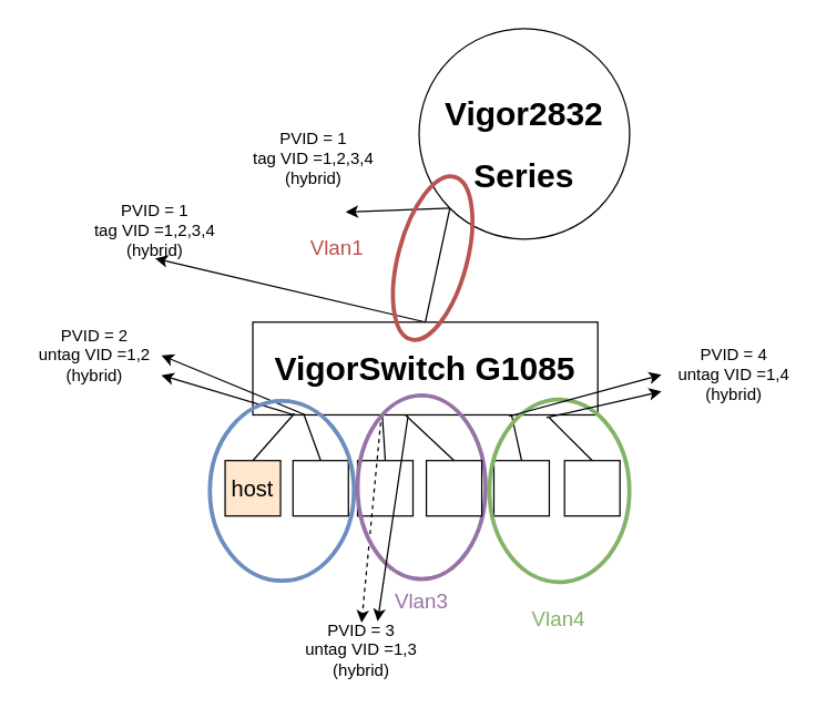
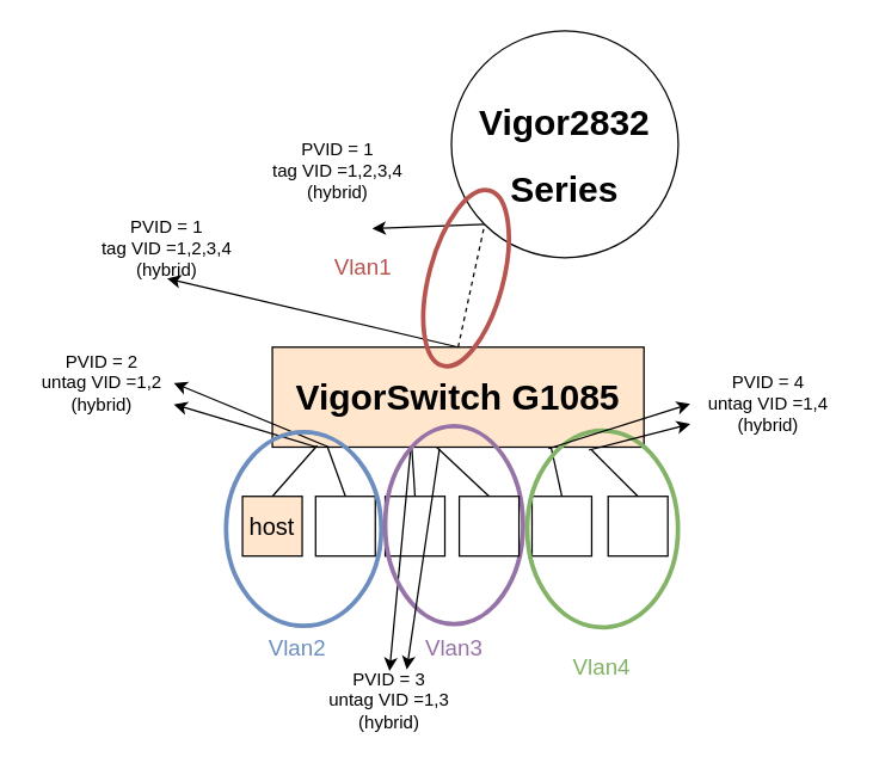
  <mxCell id="0" />
  <mxCell id="1" parent="0" />
  <mxCell id="2" value="&lt;h1 id=&quot;model_name_main&quot; style=&quot;font-size: 24px&quot;&gt;&lt;font style=&quot;font-size: 24px&quot;&gt;Vigor2832&lt;/font&gt;&lt;/h1&gt;&lt;b&gt;&lt;font style=&quot;font-size: 24px&quot;&gt;Series&lt;/font&gt;&lt;/b&gt;" style="ellipse;whiteSpace=wrap;html=1;aspect=fixed;" parent="1" vertex="1"><mxGeometry x="302" y="20" width="152" height="152" as="geometry" /></mxCell>
- <mxCell id="3" value="&lt;h1 id=&quot;model_name_main&quot;&gt;VigorSwitch G1085&lt;/h1&gt;" style="rounded=0;whiteSpace=wrap;html=1;" parent="1" vertex="1"><mxGeometry x="182" y="232" width="249" height="67" as="geometry" /></mxCell>
+ <mxCell id="3" value="&lt;h1 id=&quot;model_name_main&quot;&gt;VigorSwitch G1085&lt;/h1&gt;" style="rounded=0;whiteSpace=wrap;html=1;fillColor=#ffe6cc;" parent="1" vertex="1"><mxGeometry x="182" y="232" width="249" height="67" as="geometry" /></mxCell>
  <mxCell id="4" value="&lt;font style=&quot;font-size: 16px&quot;&gt;host&lt;/font&gt;" style="whiteSpace=wrap;html=1;aspect=fixed;fillColor=#ffe6cc;" parent="1" vertex="1"><mxGeometry x="162" y="332" width="40" height="40" as="geometry" /></mxCell>
  <mxCell id="5" value="" style="whiteSpace=wrap;html=1;aspect=fixed;" parent="1" vertex="1"><mxGeometry x="211" y="332" width="40" height="40" as="geometry" /></mxCell>
  <mxCell id="6" value="" style="whiteSpace=wrap;html=1;aspect=fixed;" parent="1" vertex="1"><mxGeometry x="257.61" y="332" width="40" height="40" as="geometry" /></mxCell>
- <mxCell id="7" value="" style="endArrow=none;html=1;exitX=0.5;exitY=0;exitDx=0;exitDy=0;entryX=0;entryY=1;entryDx=0;entryDy=0;" parent="1" source="3" target="2" edge="1"><mxGeometry width="50" height="50" relative="1" as="geometry"><mxPoint x="322" y="302" as="sourcePoint" /><mxPoint x="372" y="252" as="targetPoint" /></mxGeometry></mxCell>
+ <mxCell id="7" value="" style="endArrow=none;html=1;exitX=0.5;exitY=0;exitDx=0;exitDy=0;entryX=0;entryY=1;entryDx=0;entryDy=0;dashed=1;" parent="1" source="3" target="2" edge="1"><mxGeometry width="50" height="50" relative="1" as="geometry"><mxPoint x="322" y="302" as="sourcePoint" /><mxPoint x="372" y="252" as="targetPoint" /></mxGeometry></mxCell>
  <mxCell id="8" value="" style="endArrow=none;html=1;exitX=0.5;exitY=0;exitDx=0;exitDy=0;" parent="1" source="4" edge="1"><mxGeometry width="50" height="50" relative="1" as="geometry"><mxPoint x="252" y="242" as="sourcePoint" /><mxPoint x="212" y="298" as="targetPoint" /></mxGeometry></mxCell>
  <mxCell id="9" value="" style="endArrow=none;html=1;exitX=0.5;exitY=0;exitDx=0;exitDy=0;" parent="1" source="5" edge="1"><mxGeometry width="50" height="50" relative="1" as="geometry"><mxPoint x="192" y="342" as="sourcePoint" /><mxPoint x="219" y="299" as="targetPoint" /></mxGeometry></mxCell>
  <mxCell id="10" value="" style="endArrow=none;html=1;exitX=0.5;exitY=0;exitDx=0;exitDy=0;entryX=0.375;entryY=0.983;entryDx=0;entryDy=0;entryPerimeter=0;" parent="1" source="6" target="3" edge="1"><mxGeometry width="50" height="50" relative="1" as="geometry"><mxPoint x="202" y="352" as="sourcePoint" /><mxPoint x="232" y="312" as="targetPoint" /></mxGeometry></mxCell>
  <mxCell id="11" value="PVID = 2&lt;br&gt;untag VID =1,2&lt;br&gt;(hybrid)" style="text;html=1;strokeColor=none;fillColor=none;align=center;verticalAlign=middle;whiteSpace=wrap;rounded=0;" parent="1" vertex="1"><mxGeometry x="20" y="236" width="96" height="40" as="geometry" /></mxCell>
  <mxCell id="12" value="PVID = 3&lt;br&gt;untag VID =1,3&lt;br&gt;(hybrid)" style="text;html=1;strokeColor=none;fillColor=none;align=center;verticalAlign=middle;whiteSpace=wrap;rounded=0;" parent="1" vertex="1"><mxGeometry x="208" y="449" width="105" height="40" as="geometry" /></mxCell>
  <mxCell id="13" value="PVID = 1&lt;br&gt;tag VID =1,2,3,4&lt;br&gt;(hybrid)" style="text;html=1;strokeColor=none;fillColor=none;align=center;verticalAlign=middle;whiteSpace=wrap;rounded=0;" parent="1" vertex="1"><mxGeometry x="44" y="146" width="135" height="40" as="geometry" /></mxCell>
  <mxCell id="14" value="" style="endArrow=classic;html=1;" parent="1" target="11" edge="1"><mxGeometry width="50" height="50" relative="1" as="geometry"><mxPoint x="212" y="299" as="sourcePoint" /><mxPoint x="354" y="241" as="targetPoint" /></mxGeometry></mxCell>
  <mxCell id="15" value="" style="endArrow=classic;html=1;entryX=1;entryY=0.5;entryDx=0;entryDy=0;" parent="1" target="11" edge="1"><mxGeometry width="50" height="50" relative="1" as="geometry"><mxPoint x="220" y="299" as="sourcePoint" /><mxPoint x="126" y="276.588" as="targetPoint" /></mxGeometry></mxCell>
- <mxCell id="16" value="" style="endArrow=classic;html=1;exitX=0.373;exitY=0.991;exitDx=0;exitDy=0;entryX=0.5;entryY=0;entryDx=0;entryDy=0;exitPerimeter=0;dashed=1;" parent="1" source="3" target="12" edge="1"><mxGeometry width="50" height="50" relative="1" as="geometry"><mxPoint x="304" y="291" as="sourcePoint" /><mxPoint x="354" y="241" as="targetPoint" /></mxGeometry></mxCell>
+ <mxCell id="16" value="" style="endArrow=classic;html=1;exitX=0.373;exitY=0.991;exitDx=0;exitDy=0;entryX=0.5;entryY=0;entryDx=0;entryDy=0;exitPerimeter=0;" parent="1" source="3" target="12" edge="1"><mxGeometry width="50" height="50" relative="1" as="geometry"><mxPoint x="304" y="291" as="sourcePoint" /><mxPoint x="354" y="241" as="targetPoint" /></mxGeometry></mxCell>
  <mxCell id="17" value="" style="endArrow=classic;html=1;exitX=0.5;exitY=0;exitDx=0;exitDy=0;entryX=0.5;entryY=1;entryDx=0;entryDy=0;" parent="1" source="3" target="13" edge="1"><mxGeometry width="50" height="50" relative="1" as="geometry"><mxPoint x="252" y="302" as="sourcePoint" /><mxPoint x="126" y="266" as="targetPoint" /></mxGeometry></mxCell>
  <mxCell id="18" value="" style="endArrow=classic;html=1;exitX=0;exitY=1;exitDx=0;exitDy=0;entryX=0.5;entryY=1;entryDx=0;entryDy=0;" parent="1" source="2" edge="1"><mxGeometry width="50" height="50" relative="1" as="geometry"><mxPoint x="252" y="242" as="sourcePoint" /><mxPoint x="249" y="152.5" as="targetPoint" /></mxGeometry></mxCell>
  <mxCell id="19" value="" style="ellipse;whiteSpace=wrap;html=1;fillColor=none;strokeColor=#6c8ebf;strokeWidth=3;" parent="1" vertex="1"><mxGeometry x="151" y="289" width="104" height="129.8" as="geometry" /></mxCell>
  <mxCell id="20" value="" style="ellipse;whiteSpace=wrap;html=1;fillColor=none;strokeColor=#9673a6;strokeWidth=3;" parent="1" vertex="1"><mxGeometry x="257.61" y="285" width="92.39" height="132.6" as="geometry" /></mxCell>
  <mxCell id="21" value="" style="ellipse;whiteSpace=wrap;html=1;fillColor=none;strokeColor=#b85450;strokeWidth=3;rotation=15;" parent="1" vertex="1"><mxGeometry x="287" y="125" width="49.66" height="121.51" as="geometry" /></mxCell>
  <mxCell id="22" value="&lt;font style=&quot;font-size: 15px;&quot;&gt;Vlan1&lt;/font&gt;" style="text;html=1;strokeColor=none;fillColor=#ffffff;align=center;verticalAlign=middle;whiteSpace=wrap;rounded=0;fontColor=#B85450;" parent="1" vertex="1"><mxGeometry x="223" y="168" width="40" height="20" as="geometry" /></mxCell>
+ <mxCell id="23" value="&lt;font style=&quot;font-size: 15px&quot; color=&quot;#6C8EBF&quot;&gt;Vlan2&lt;/font&gt;" style="text;html=1;strokeColor=none;fillColor=#ffffff;align=center;verticalAlign=middle;whiteSpace=wrap;rounded=0;fontColor=#B85450;" parent="1" vertex="1"><mxGeometry x="179" y="423" width="40" height="20" as="geometry" /></mxCell>
  <mxCell id="24" value="&lt;font style=&quot;font-size: 15px&quot; color=&quot;#9673A6&quot;&gt;Vlan3&lt;/font&gt;" style="text;html=1;strokeColor=none;fillColor=#ffffff;align=center;verticalAlign=middle;whiteSpace=wrap;rounded=0;fontColor=#B85450;" parent="1" vertex="1"><mxGeometry x="283.81" y="423" width="40" height="20" as="geometry" /></mxCell>
  <mxCell id="25" value="PVID = 1&lt;br&gt;tag VID =1,2,3,4&lt;br&gt;(hybrid)" style="text;html=1;strokeColor=none;fillColor=none;align=center;verticalAlign=middle;whiteSpace=wrap;rounded=0;" vertex="1" parent="1"><mxGeometry x="174" y="94" width="104" height="40" as="geometry" /></mxCell>
  <mxCell id="26" value="" style="whiteSpace=wrap;html=1;aspect=fixed;" vertex="1" parent="1"><mxGeometry x="307.27" y="332" width="40" height="40" as="geometry" /></mxCell>
  <mxCell id="27" value="" style="endArrow=none;html=1;exitX=0.5;exitY=0;exitDx=0;exitDy=0;entryX=0.442;entryY=1;entryDx=0;entryDy=0;entryPerimeter=0;" edge="1" parent="1" source="26" target="3"><mxGeometry width="50" height="50" relative="1" as="geometry"><mxPoint x="222" y="372" as="sourcePoint" /><mxPoint x="301" y="308" as="targetPoint" /></mxGeometry></mxCell>
  <mxCell id="28" value="" style="whiteSpace=wrap;html=1;aspect=fixed;" vertex="1" parent="1"><mxGeometry x="356" y="332" width="40" height="40" as="geometry" /></mxCell>
  <mxCell id="29" value="" style="endArrow=none;html=1;exitX=0.5;exitY=0;exitDx=0;exitDy=0;entryX=0.75;entryY=1;entryDx=0;entryDy=0;" edge="1" parent="1" source="28" target="3"><mxGeometry width="50" height="50" relative="1" as="geometry"><mxPoint x="232" y="382" as="sourcePoint" /><mxPoint x="274.25" y="329" as="targetPoint" /></mxGeometry></mxCell>
  <mxCell id="30" value="" style="whiteSpace=wrap;html=1;aspect=fixed;" vertex="1" parent="1"><mxGeometry x="407" y="332" width="40" height="40" as="geometry" /></mxCell>
  <mxCell id="31" value="" style="endArrow=none;html=1;exitX=0.5;exitY=0;exitDx=0;exitDy=0;" edge="1" parent="1" source="30"><mxGeometry width="50" height="50" relative="1" as="geometry"><mxPoint x="368.75" y="364" as="sourcePoint" /><mxPoint x="396" y="301" as="targetPoint" /></mxGeometry></mxCell>
  <mxCell id="32" value="" style="ellipse;whiteSpace=wrap;html=1;fillColor=none;strokeColor=#82b366;strokeWidth=3;" vertex="1" parent="1"><mxGeometry x="352.81" y="288" width="101" height="131.8" as="geometry" /></mxCell>
  <mxCell id="33" value="&lt;font style=&quot;font-size: 15px&quot;&gt;Vlan4&lt;/font&gt;" style="text;html=1;strokeColor=none;fillColor=#ffffff;align=center;verticalAlign=middle;whiteSpace=wrap;rounded=0;fontColor=#82B366;" vertex="1" parent="1"><mxGeometry x="383.31" y="436" width="40" height="20" as="geometry" /></mxCell>
  <mxCell id="34" value="" style="endArrow=classic;html=1;entryX=0.61;entryY=-0.025;entryDx=0;entryDy=0;entryPerimeter=0;" edge="1" parent="1" target="12"><mxGeometry width="50" height="50" relative="1" as="geometry"><mxPoint x="294" y="300" as="sourcePoint" /><mxPoint x="281" y="444" as="targetPoint" /></mxGeometry></mxCell>
- <mxCell id="35" value="PVID = 4&lt;br&gt;untag VID =1,4&lt;br&gt;(hybrid)" style="text;html=1;strokeColor=none;fillColor=none;align=center;verticalAlign=middle;whiteSpace=wrap;rounded=0;" vertex="1" parent="1"><mxGeometry x="477" y="250" width="105" height="40" as="geometry" /></mxCell>
+ <mxCell id="35" value="PVID = 4&lt;br&gt;untag VID =1,4&lt;br&gt;(hybrid)" style="text;html=1;strokeColor=none;fillColor=none;align=center;verticalAlign=middle;whiteSpace=wrap;rounded=0;" vertex="1" parent="1"><mxGeometry x="462" y="250" width="105" height="40" as="geometry" /></mxCell>
  <mxCell id="36" value="" style="endArrow=classic;html=1;" edge="1" parent="1" target="35"><mxGeometry width="50" height="50" relative="1" as="geometry"><mxPoint x="394" y="301" as="sourcePoint" /><mxPoint x="282.05" y="458" as="targetPoint" /></mxGeometry></mxCell>
  <mxCell id="37" value="" style="endArrow=classic;html=1;entryX=0;entryY=0.5;entryDx=0;entryDy=0;" edge="1" parent="1" target="35"><mxGeometry width="50" height="50" relative="1" as="geometry"><mxPoint x="367" y="300" as="sourcePoint" /><mxPoint x="472" y="293.506" as="targetPoint" /></mxGeometry></mxCell>
